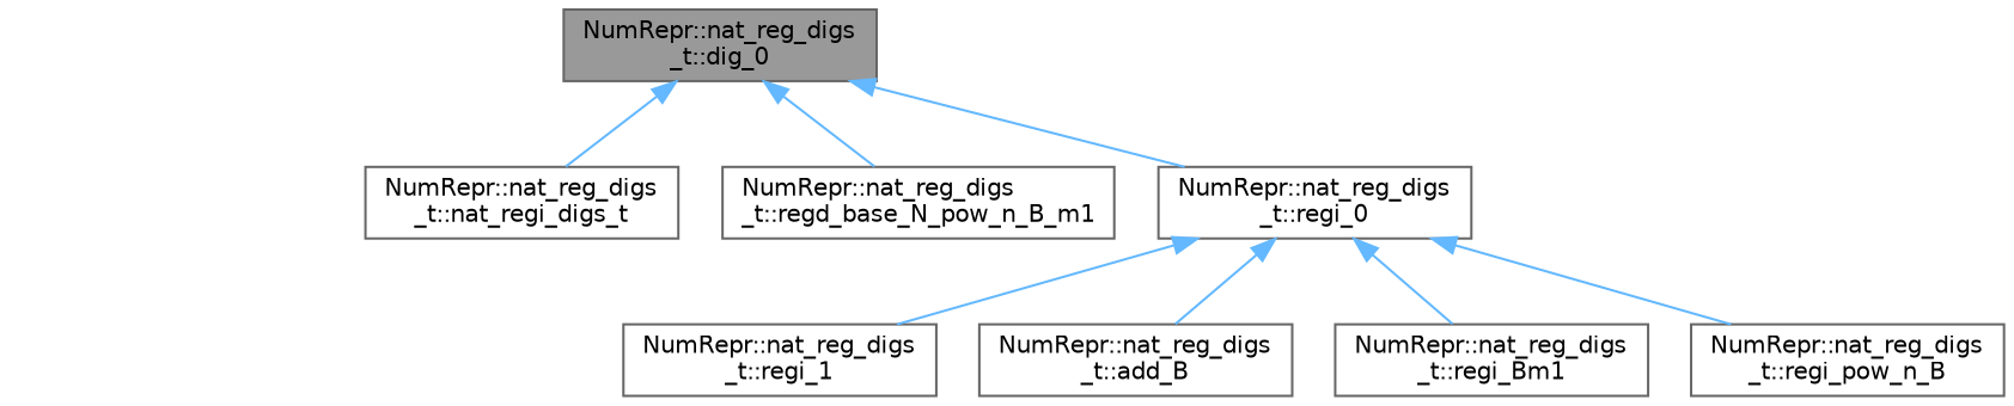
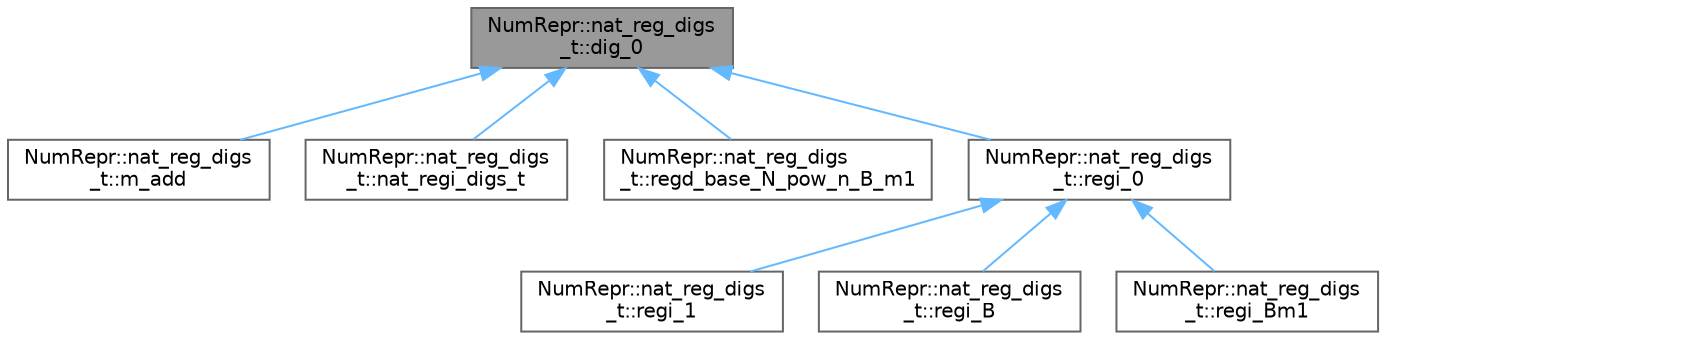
  digraph {
    rankdir=TB
    node [color=grey40 fillcolor=white fontname=Helvetica fontsize=10 shape=box style=filled]
    edge [color=steelblue1 dir=back fontname=Helvetica fontsize=10 labelfontname=Helvetica labelfontsize=10 style=solid]
    n1 [color=gray40 fillcolor=grey60 fontcolor=black height=0.2 label="NumRepr::nat_reg_digs\l_t::dig_0" width=0.4]
+   n2 [height=0.2 label="NumRepr::nat_reg_digs\l_t::m_add" width=0.4]
    n3 [height=0.2 label="NumRepr::nat_reg_digs\l_t::nat_regi_digs_t" width=0.4]
    n4 [height=0.2 label="NumRepr::nat_reg_digs\l_t::regd_base_N_pow_n_B_m1" width=0.4]
    n5 [height=0.2 label="NumRepr::nat_reg_digs\l_t::regi_0" width=0.4]
    n6 [height=0.2 label="NumRepr::nat_reg_digs\l_t::regi_1" width=0.4]
-   n7 [height=0.2 label="NumRepr::nat_reg_digs\l_t::add_B" width=0.4]
+   n7 [height=0.2 label="NumRepr::nat_reg_digs\l_t::regi_B" width=0.4]
    n8 [height=0.2 label="NumRepr::nat_reg_digs\l_t::regi_Bm1" width=0.4]
-   n9 [height=0.2 label="NumRepr::nat_reg_digs\l_t::regi_pow_n_B" width=0.4]
+   n1 -> n2
    n1 -> n3
    n1 -> n4
    n1 -> n5
    n5 -> n6
    n5 -> n7
    n5 -> n8
-   n5 -> n9
  }
